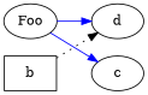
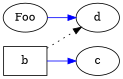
  digraph {
    rankdir=LR
    edge [color=blue]
    n1 [label=Foo]
    d
    b [shape=box]
    c
    n1 -> d
    b -> d [style=dotted color=""]
-   n1 -> c
+   b -> c
  }
